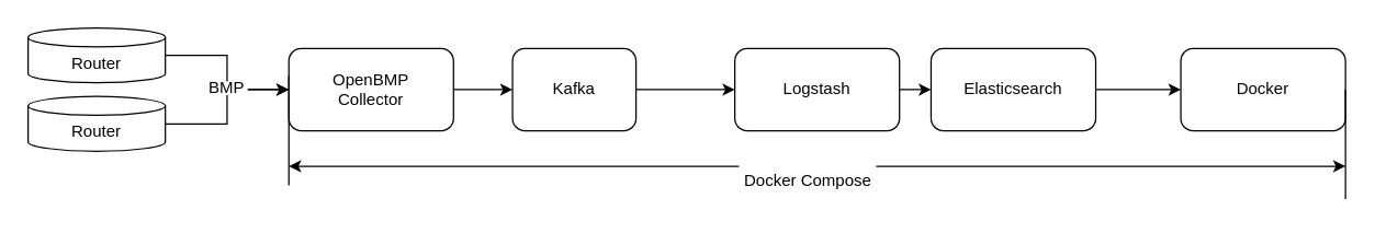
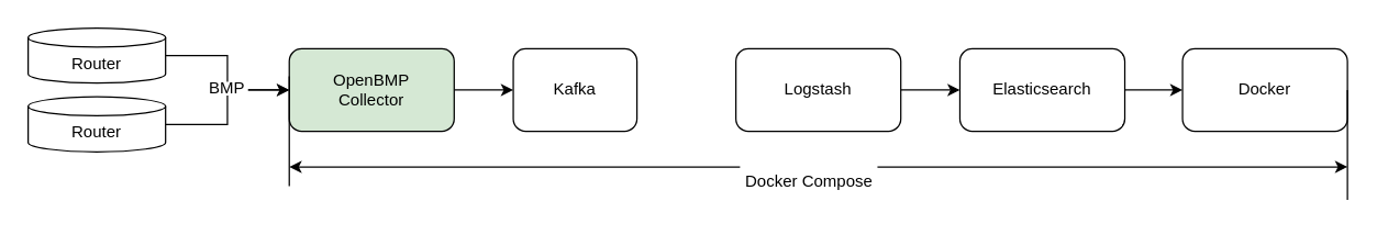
  <mxCell id="0" />
  <mxCell id="1" parent="0" />
  <mxCell id="2" style="edgeStyle=orthogonalEdgeStyle;rounded=0;orthogonalLoop=1;jettySize=auto;html=1;" edge="1" parent="1" source="3" target="5"><mxGeometry relative="1" as="geometry" /></mxCell>
- <mxCell id="3" value="OpenBMP&lt;br&gt;Collector" style="rounded=1;whiteSpace=wrap;html=1;" vertex="1" parent="1"><mxGeometry x="210" y="35" width="120" height="60" as="geometry" /></mxCell>
- <mxCell id="4" style="edgeStyle=orthogonalEdgeStyle;rounded=0;orthogonalLoop=1;jettySize=auto;html=1;" edge="1" parent="1" source="5" target="7"><mxGeometry relative="1" as="geometry" /></mxCell>
+ <mxCell id="3" value="OpenBMP&lt;br&gt;Collector" style="rounded=1;whiteSpace=wrap;html=1;fillColor=#d5e8d4;" vertex="1" parent="1"><mxGeometry x="210" y="35" width="120" height="60" as="geometry" /></mxCell>
  <mxCell id="5" value="Kafka" style="rounded=1;whiteSpace=wrap;html=1;" vertex="1" parent="1"><mxGeometry x="373" y="35" width="90" height="60" as="geometry" /></mxCell>
  <mxCell id="6" style="edgeStyle=orthogonalEdgeStyle;rounded=0;orthogonalLoop=1;jettySize=auto;html=1;" edge="1" parent="1" source="7" target="9"><mxGeometry relative="1" as="geometry" /></mxCell>
  <mxCell id="7" value="Logstash" style="rounded=1;whiteSpace=wrap;html=1;" vertex="1" parent="1"><mxGeometry x="535" y="35" width="120" height="60" as="geometry" /></mxCell>
  <mxCell id="8" style="edgeStyle=orthogonalEdgeStyle;rounded=0;orthogonalLoop=1;jettySize=auto;html=1;" edge="1" parent="1" source="9" target="10"><mxGeometry relative="1" as="geometry" /></mxCell>
- <mxCell id="9" value="Elasticsearch" style="rounded=1;whiteSpace=wrap;html=1;" vertex="1" parent="1"><mxGeometry x="678" y="35" width="120" height="60" as="geometry" /></mxCell>
+ <mxCell id="9" value="Elasticsearch" style="rounded=1;whiteSpace=wrap;html=1;" vertex="1" parent="1"><mxGeometry x="698" y="35" width="120" height="60" as="geometry" /></mxCell>
  <mxCell id="10" value="Docker" style="rounded=1;whiteSpace=wrap;html=1;" vertex="1" parent="1"><mxGeometry x="860" y="35" width="120" height="60" as="geometry" /></mxCell>
  <mxCell id="11" style="edgeStyle=orthogonalEdgeStyle;rounded=0;orthogonalLoop=1;jettySize=auto;html=1;" edge="1" parent="1" source="12" target="3"><mxGeometry relative="1" as="geometry" /></mxCell>
  <mxCell id="12" value="Router" style="shape=cylinder3;whiteSpace=wrap;html=1;boundedLbl=1;backgroundOutline=1;size=6.862;" vertex="1" parent="1"><mxGeometry x="20" y="20" width="100" height="40" as="geometry" /></mxCell>
  <mxCell id="13" style="edgeStyle=orthogonalEdgeStyle;rounded=0;orthogonalLoop=1;jettySize=auto;html=1;" edge="1" parent="1" source="14" target="3"><mxGeometry relative="1" as="geometry" /></mxCell>
  <mxCell id="14" value="Router" style="shape=cylinder3;whiteSpace=wrap;html=1;boundedLbl=1;backgroundOutline=1;size=6.862;" vertex="1" parent="1"><mxGeometry x="20" y="70" width="100" height="40" as="geometry" /></mxCell>
  <mxCell id="15" value="BMP" style="rounded=0;whiteSpace=wrap;html=1;strokeColor=none;" vertex="1" parent="1"><mxGeometry x="150" y="59" width="30" height="10" as="geometry" /></mxCell>
  <mxCell id="16" value="" style="endArrow=none;html=1;rounded=0;" edge="1" parent="1"><mxGeometry width="50" height="50" relative="1" as="geometry"><mxPoint x="980" y="145" as="sourcePoint" /><mxPoint x="980" y="65" as="targetPoint" /></mxGeometry></mxCell>
  <mxCell id="17" style="rounded=0;orthogonalLoop=1;jettySize=auto;html=1;startArrow=classic;startFill=1;" edge="1" parent="1"><mxGeometry relative="1" as="geometry"><mxPoint x="210" y="121" as="sourcePoint" /><mxPoint x="980" y="121" as="targetPoint" /></mxGeometry></mxCell>
  <mxCell id="18" value="Docker Compose" style="text;html=1;align=center;verticalAlign=middle;resizable=0;points=[];autosize=1;strokeColor=none;fillColor=default;" vertex="1" parent="1"><mxGeometry x="538" y="107" width="100" height="50" as="geometry" /></mxCell>
  <mxCell id="19" value="" style="endArrow=none;html=1;rounded=0;" edge="1" parent="1"><mxGeometry width="50" height="50" relative="1" as="geometry"><mxPoint x="210" y="135" as="sourcePoint" /><mxPoint x="210" y="55" as="targetPoint" /></mxGeometry></mxCell>
